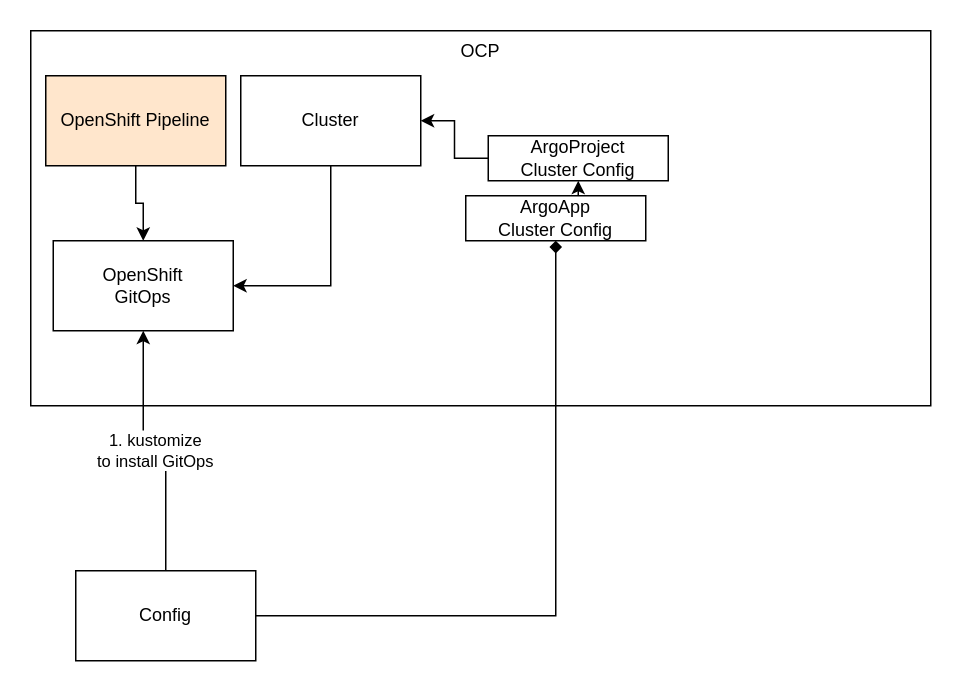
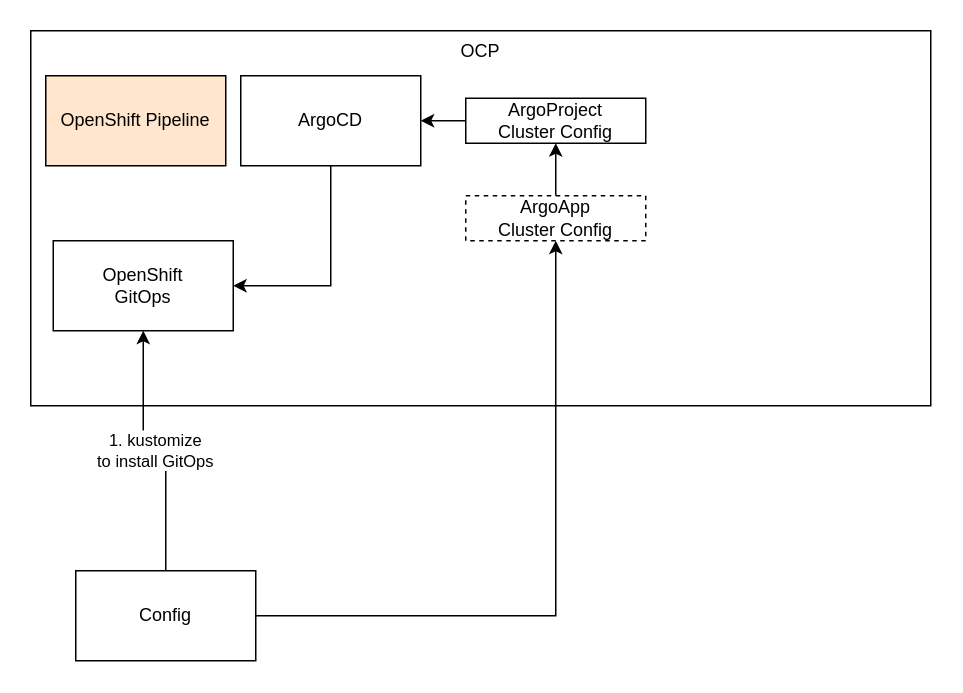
  <mxCell id="0" />
  <mxCell id="1" parent="0" />
  <mxCell id="2" value="OCP" style="rounded=0;whiteSpace=wrap;html=1;verticalAlign=top;" vertex="1" parent="1"><mxGeometry x="20" y="20" width="600" height="250" as="geometry" /></mxCell>
- <mxCell id="3" style="edgeStyle=orthogonalEdgeStyle;rounded=0;orthogonalLoop=1;jettySize=auto;html=1;startArrow=none;startFill=0;endArrow=diamond;endFill=1;" edge="1" parent="1" source="4" target="14"><mxGeometry relative="1" as="geometry" /></mxCell>
+ <mxCell id="3" style="edgeStyle=orthogonalEdgeStyle;rounded=0;orthogonalLoop=1;jettySize=auto;html=1;startArrow=none;startFill=0;endArrow=classic;endFill=1;" edge="1" parent="1" source="4" target="14"><mxGeometry relative="1" as="geometry" /></mxCell>
  <mxCell id="4" value="Config" style="rounded=0;whiteSpace=wrap;html=1;" vertex="1" parent="1"><mxGeometry x="50" y="380" width="120" height="60" as="geometry" /></mxCell>
  <mxCell id="5" value="1. kustomize &lt;br&gt;to install GitOps" style="edgeStyle=orthogonalEdgeStyle;rounded=0;orthogonalLoop=1;jettySize=auto;html=1;endArrow=none;endFill=0;startArrow=classic;startFill=1;" edge="1" parent="1" source="8" target="4"><mxGeometry relative="1" as="geometry" /></mxCell>
  <mxCell id="6" value="" style="edgeStyle=orthogonalEdgeStyle;rounded=0;orthogonalLoop=1;jettySize=auto;html=1;startArrow=classic;startFill=1;endArrow=none;endFill=0;" edge="1" parent="1" source="8" target="10"><mxGeometry relative="1" as="geometry" /></mxCell>
- <mxCell id="7" value="" style="edgeStyle=orthogonalEdgeStyle;rounded=0;orthogonalLoop=1;jettySize=auto;html=1;startArrow=classic;startFill=1;endArrow=none;endFill=0;" edge="1" parent="1" source="8" target="11"><mxGeometry relative="1" as="geometry" /></mxCell>
  <mxCell id="8" value="OpenShift&lt;br&gt;GitOps" style="rounded=0;whiteSpace=wrap;html=1;" vertex="1" parent="1"><mxGeometry x="35" y="160" width="120" height="60" as="geometry" /></mxCell>
  <mxCell id="9" value="" style="edgeStyle=orthogonalEdgeStyle;rounded=0;orthogonalLoop=1;jettySize=auto;html=1;startArrow=classic;startFill=1;endArrow=none;endFill=0;" edge="1" parent="1" source="10" target="13"><mxGeometry relative="1" as="geometry" /></mxCell>
- <mxCell id="10" value="Cluster" style="rounded=0;whiteSpace=wrap;html=1;" vertex="1" parent="1"><mxGeometry x="160" y="50" width="120" height="60" as="geometry" /></mxCell>
+ <mxCell id="10" value="ArgoCD" style="rounded=0;whiteSpace=wrap;html=1;" vertex="1" parent="1"><mxGeometry x="160" y="50" width="120" height="60" as="geometry" /></mxCell>
  <mxCell id="11" value="OpenShift Pipeline" style="rounded=0;whiteSpace=wrap;html=1;fillColor=#ffe6cc;" vertex="1" parent="1"><mxGeometry x="30" y="50" width="120" height="60" as="geometry" /></mxCell>
  <mxCell id="12" value="" style="edgeStyle=orthogonalEdgeStyle;rounded=0;orthogonalLoop=1;jettySize=auto;html=1;startArrow=classic;startFill=1;endArrow=none;endFill=0;" edge="1" parent="1" source="13" target="14"><mxGeometry relative="1" as="geometry" /></mxCell>
- <mxCell id="13" value="ArgoProject&lt;br&gt;Cluster Config" style="rounded=0;whiteSpace=wrap;html=1;" vertex="1" parent="1"><mxGeometry x="325" y="90" width="120" height="30" as="geometry" /></mxCell>
- <mxCell id="14" value="ArgoApp&lt;br&gt;Cluster Config" style="rounded=0;whiteSpace=wrap;html=1;" vertex="1" parent="1"><mxGeometry x="310" y="130" width="120" height="30" as="geometry" /></mxCell>
+ <mxCell id="13" value="ArgoProject&lt;br&gt;Cluster Config" style="rounded=0;whiteSpace=wrap;html=1;" vertex="1" parent="1"><mxGeometry x="310" y="65" width="120" height="30" as="geometry" /></mxCell>
+ <mxCell id="14" value="ArgoApp&lt;br&gt;Cluster Config" style="rounded=0;whiteSpace=wrap;html=1;dashed=1;" vertex="1" parent="1"><mxGeometry x="310" y="130" width="120" height="30" as="geometry" /></mxCell>
